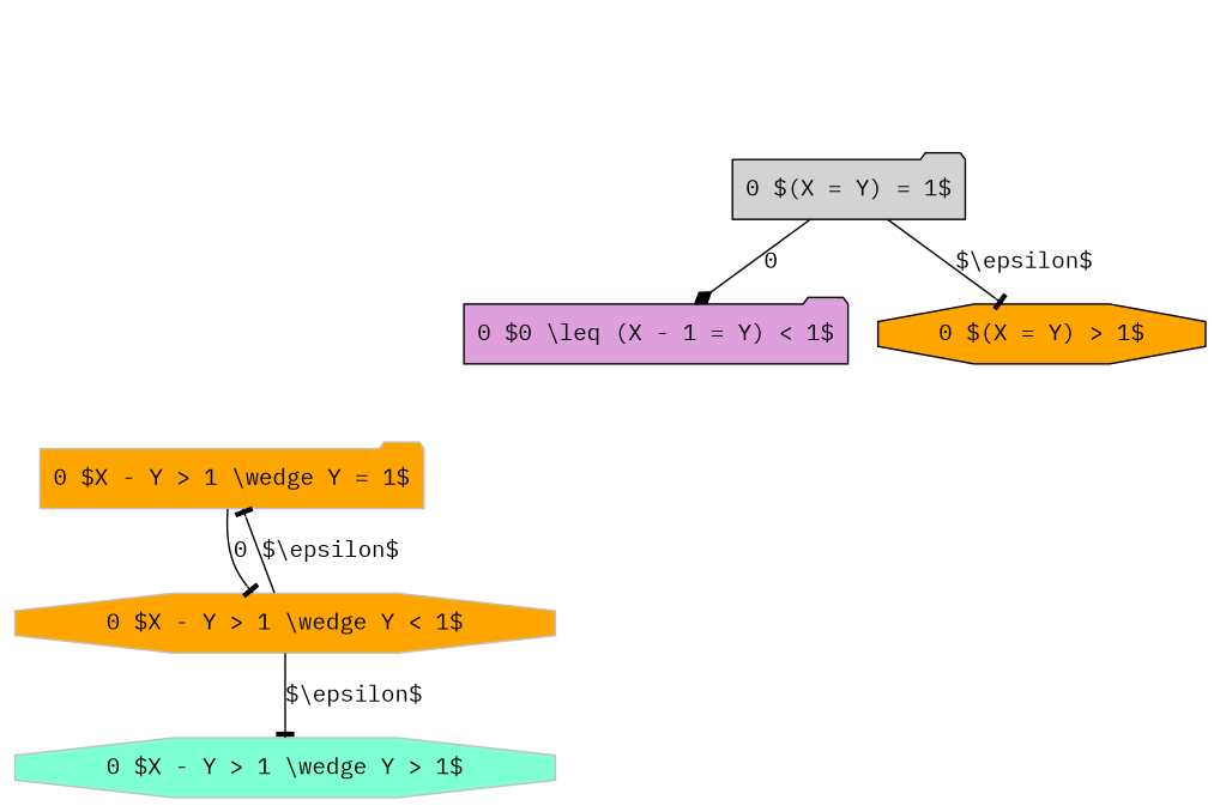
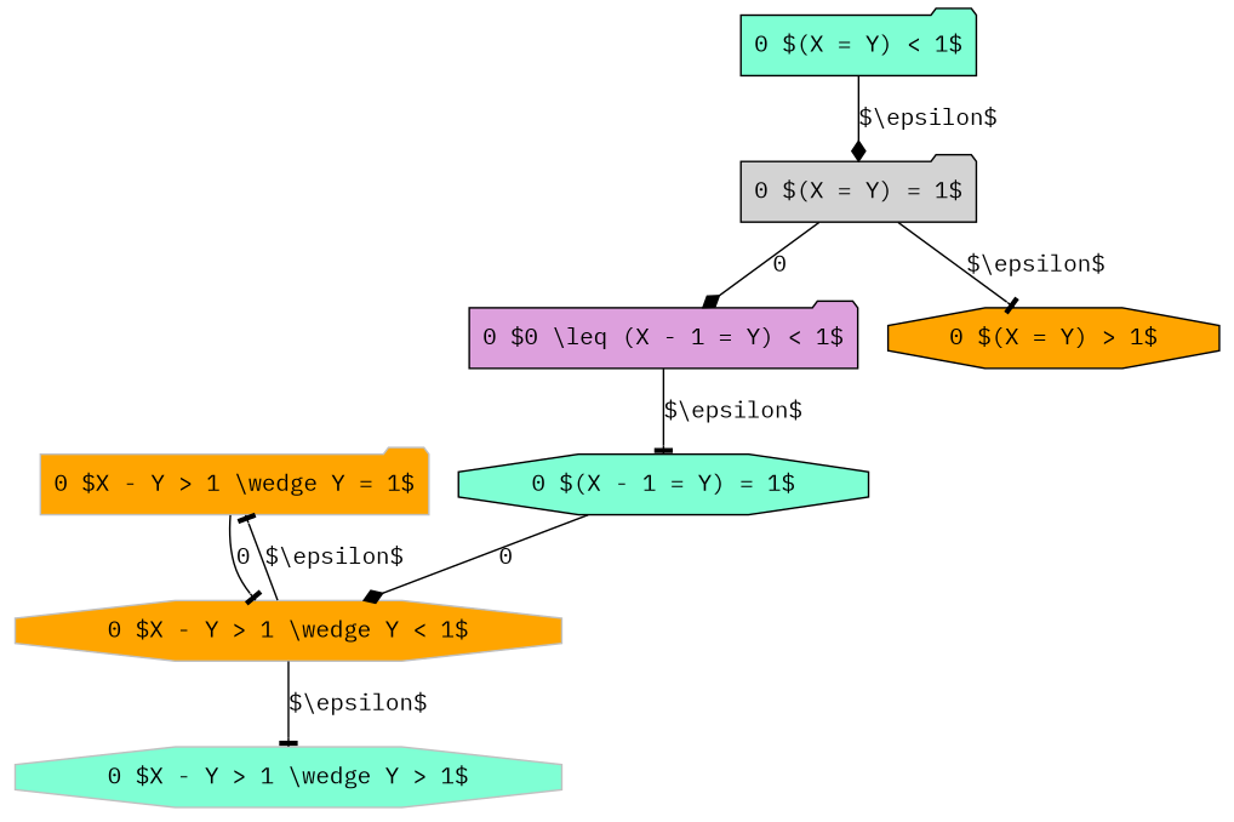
  digraph {
    fontname="IBM Plex Mono"
    node [fillcolor=orange fontname="IBM Plex Mono" shape=folder style=filled]
    edge [arrowhead=tee fontname="IBM Plex Mono"]
    "0 $X - Y > 1 \\wedge Y = 1$" [color=silver]
    "0 $X - Y > 1 \\wedge Y < 1$" [color=silver shape=octagon]
    "0 $X - Y > 1 \\wedge Y > 1$" [color=silver fillcolor=aquamarine shape=octagon]
+   "0 $(X - 1 = Y) = 1$" [fillcolor=aquamarine shape=octagon]
    "0 $0 \\leq (X - 1 = Y) < 1$" [fillcolor=plum]
+   "0 $(X = Y) < 1$" [fillcolor=aquamarine]
    "0 $(X = Y) = 1$" [fillcolor=lightgrey]
    "0 $(X = Y) > 1$" [shape=octagon]
    "0 $X - Y > 1 \\wedge Y = 1$" -> "0 $X - Y > 1 \\wedge Y < 1$" [label=0]
    "0 $X - Y > 1 \\wedge Y < 1$" -> "0 $X - Y > 1 \\wedge Y = 1$" [label="$\\epsilon$"]
    "0 $X - Y > 1 \\wedge Y < 1$" -> "0 $X - Y > 1 \\wedge Y > 1$" [label="$\\epsilon$"]
+   "0 $(X - 1 = Y) = 1$" -> "0 $X - Y > 1 \\wedge Y < 1$" [arrowhead=diamond label=0]
+   "0 $0 \\leq (X - 1 = Y) < 1$" -> "0 $(X - 1 = Y) = 1$" [label="$\\epsilon$"]
+   "0 $(X = Y) < 1$" -> "0 $(X = Y) = 1$" [arrowhead=diamond label="$\\epsilon$"]
    "0 $(X = Y) = 1$" -> "0 $0 \\leq (X - 1 = Y) < 1$" [arrowhead=diamond label=0]
    "0 $(X = Y) = 1$" -> "0 $(X = Y) > 1$" [label="$\\epsilon$"]
  }
